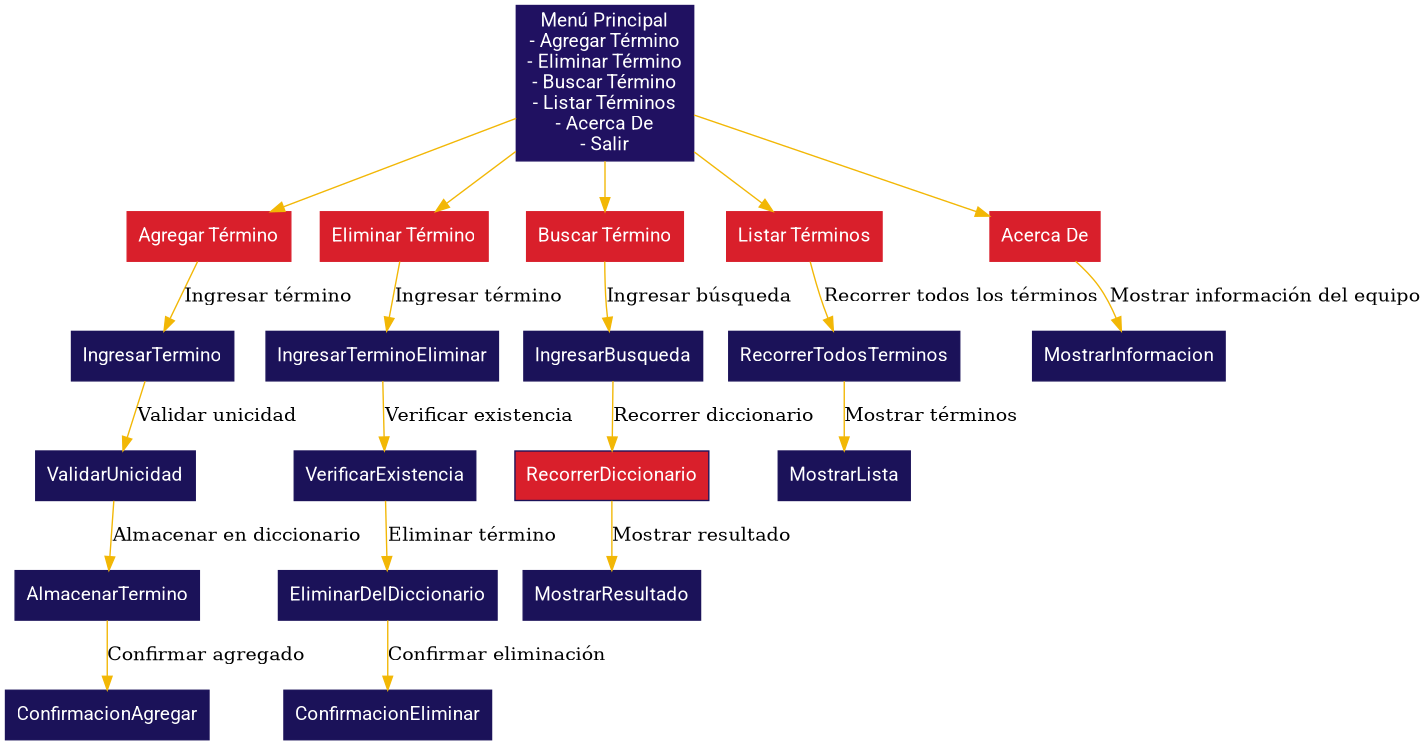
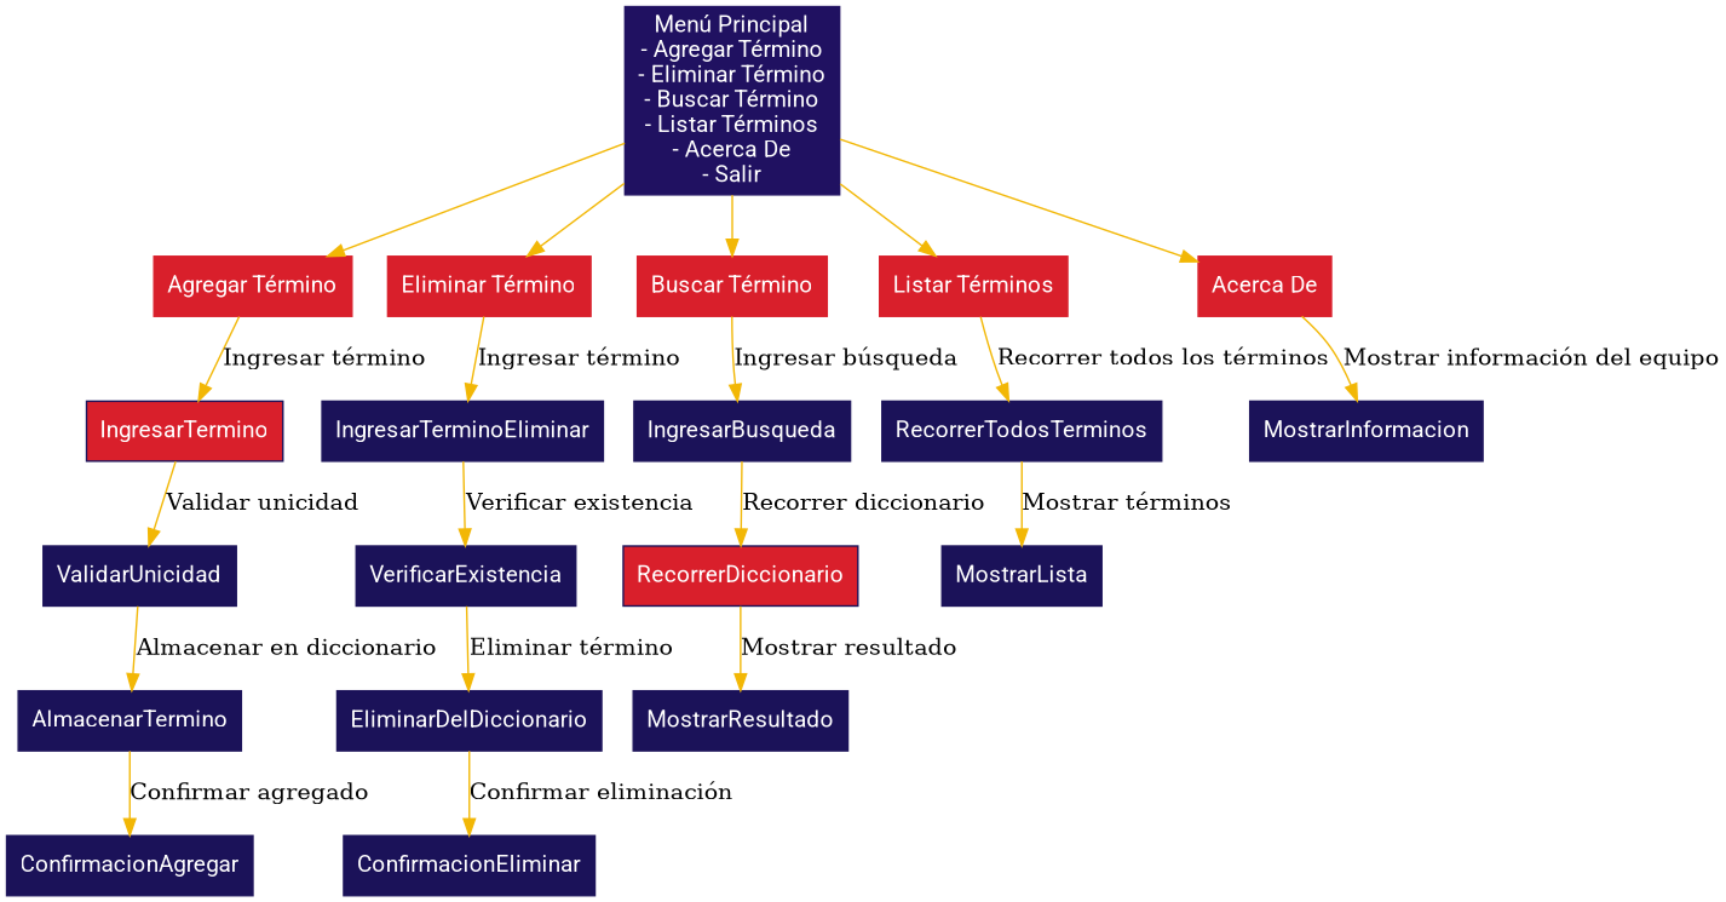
  digraph {
    node [color="#1B1259" fontcolor=white fontname=Roboto shape=box style=filled]
    edge [color="#F2B705"]
    n1 [color="#201161" label="Menú Principal\n- Agregar Término\n- Eliminar Término\n- Buscar Término\n- Listar Términos\n- Acerca De\n- Salir"]
    n2 [color="#d91f2b" label="Agregar Término"]
    n3 [color="#d91f2b" label="Eliminar Término"]
    n4 [color="#d91f2b" label="Buscar Término"]
    n5 [color="#d91f2b" label="Listar Términos"]
    n6 [color="#d91f2b" label="Acerca De"]
-   IngresarTermino
+   IngresarTermino [fillcolor="#d91f2b"]
    IngresarTerminoEliminar
    IngresarBusqueda
    RecorrerTodosTerminos
    MostrarInformacion
    ValidarUnicidad
    VerificarExistencia
    RecorrerDiccionario [fillcolor="#d91f2b"]
    MostrarLista
    AlmacenarTermino
    ConfirmacionAgregar
    EliminarDelDiccionario
    ConfirmacionEliminar
    MostrarResultado
    n1 -> n2
    n1 -> n3
    n1 -> n4
    n1 -> n5
    n1 -> n6
    n2 -> IngresarTermino [label="Ingresar término"]
    n3 -> IngresarTerminoEliminar [label="Ingresar término"]
    n4 -> IngresarBusqueda [label="Ingresar búsqueda"]
    n5 -> RecorrerTodosTerminos [label="Recorrer todos los términos"]
    n6 -> MostrarInformacion [label="Mostrar información del equipo"]
    IngresarTermino -> ValidarUnicidad [label="Validar unicidad"]
    IngresarTerminoEliminar -> VerificarExistencia [label="Verificar existencia"]
    IngresarBusqueda -> RecorrerDiccionario [label="Recorrer diccionario"]
    RecorrerTodosTerminos -> MostrarLista [label="Mostrar términos"]
    ValidarUnicidad -> AlmacenarTermino [label="Almacenar en diccionario"]
    VerificarExistencia -> EliminarDelDiccionario [label="Eliminar término"]
    RecorrerDiccionario -> MostrarResultado [label="Mostrar resultado"]
    AlmacenarTermino -> ConfirmacionAgregar [label="Confirmar agregado"]
    EliminarDelDiccionario -> ConfirmacionEliminar [label="Confirmar eliminación"]
  }
